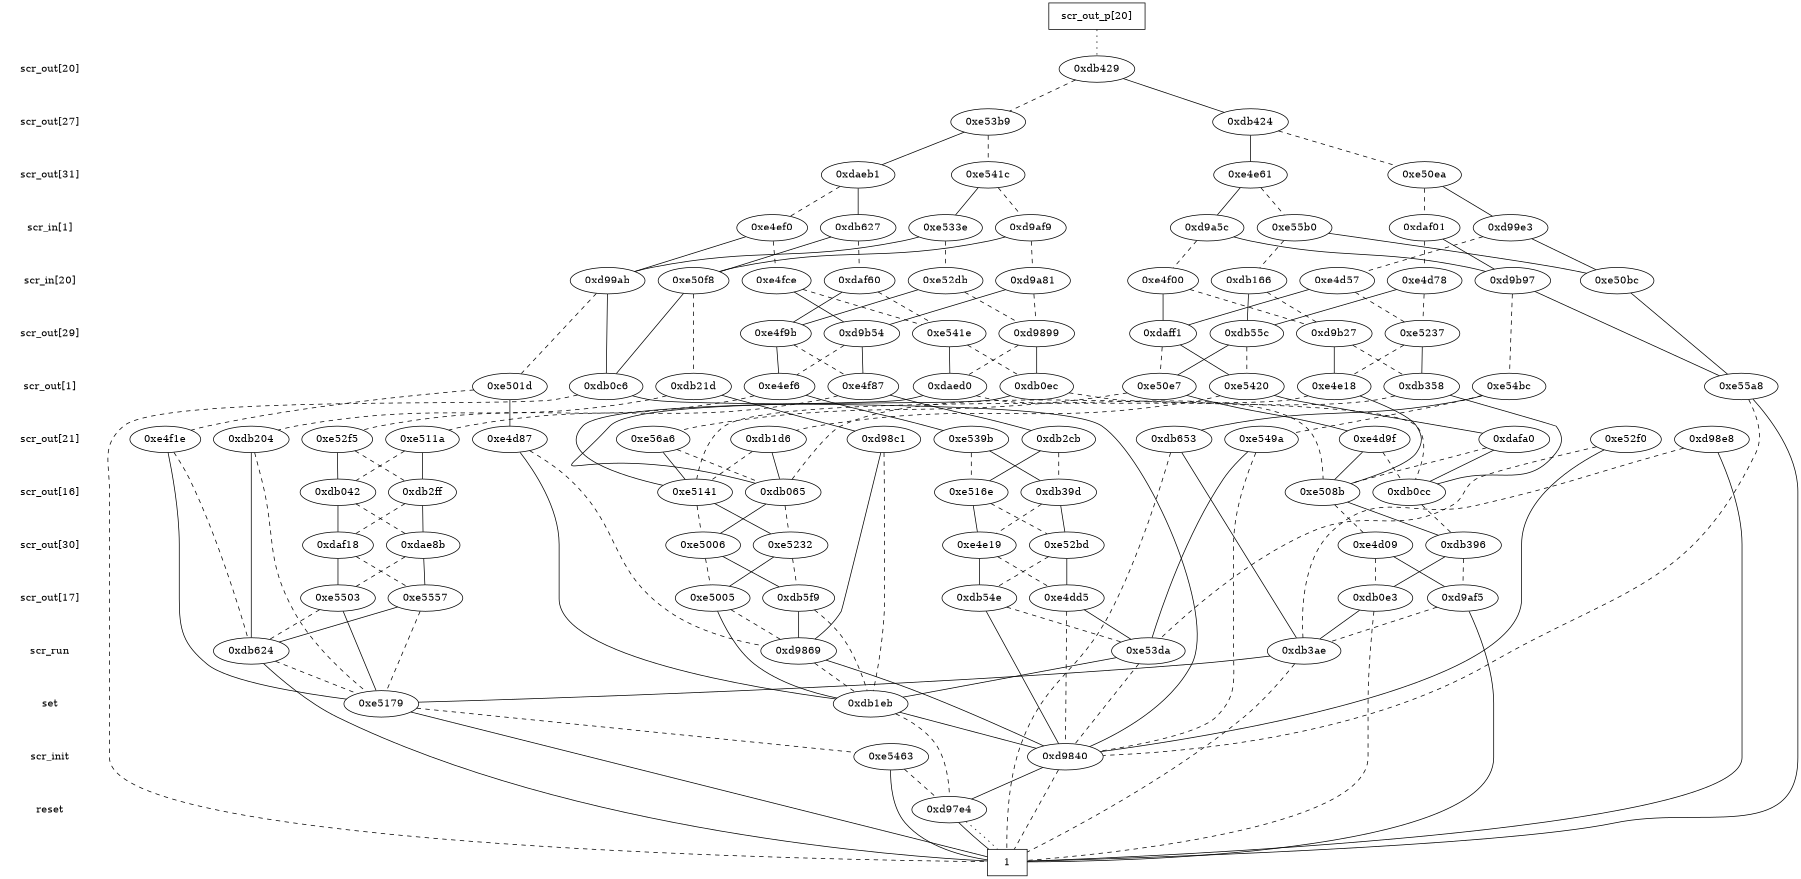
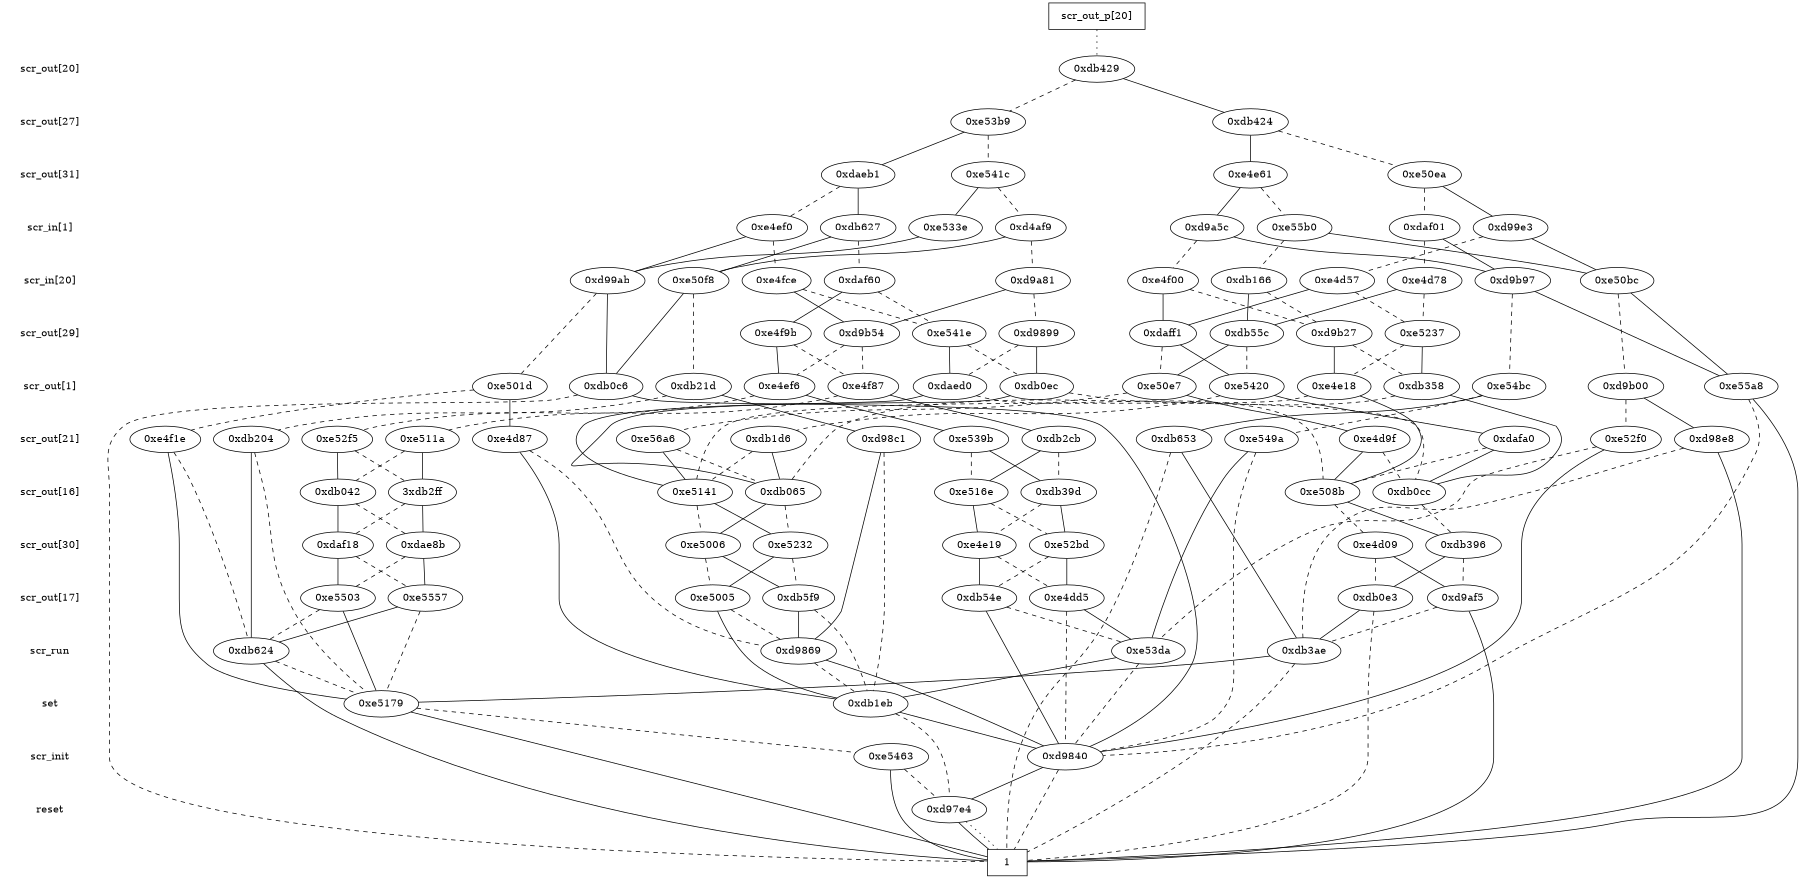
  digraph {
    edge [dir=none]
    "CONST NODES" [shape=plaintext style=invis]
    " scr_out[20] " [shape=plaintext]
    " scr_out[27] " [shape=plaintext]
    " scr_out[31] " [shape=plaintext]
    " scr_in[1] " [shape=plaintext]
    " scr_in[20] " [shape=plaintext]
    " scr_out[29] " [shape=plaintext]
    " scr_out[1] " [shape=plaintext]
    " scr_out[21] " [shape=plaintext]
    " scr_out[16] " [shape=plaintext]
    " scr_out[30] " [shape=plaintext]
    " scr_out[17] " [shape=plaintext]
    " scr_run " [shape=plaintext]
    " set " [shape=plaintext]
    " scr_init " [shape=plaintext]
    " reset " [shape=plaintext]
    "  scr_out_p[20]  " [shape=box]
    "0xdb429"
    "0xe53b9"
    "0xdb424"
    "0xe541c"
    "0xe50ea"
    "0xe4e61"
    "0xdaeb1"
    "0xe4ef0"
    "0xdaf01"
    "0xd9a5c"
    "0xe533e"
    "0xdb627"
    "0xd99e3"
    "0xe55b0"
-   "0xd9af9"
-   "0xe52db"
+   "0xd9af9" [label="0xd4af9"]
    "0xdaf60"
    "0xd9b97"
    "0xd99ab"
    "0xe50bc"
    "0xd9a81"
    "0xdb166"
    "0xe4d78"
    "0xe4fce"
    "0xe4f00"
    "0xe4d57"
    "0xe50f8"
    "0xe541e"
    "0xd9899"
    "0xdaff1"
    "0xd9b54"
    "0xe5237"
    "0xdb55c"
    "0xe4f9b"
    "0xd9b27"
    "0xe5420"
+   "0xd9b00"
    "0xe501d"
    "0xdb358"
    "0xe4f87"
    "0xdb0c6"
    "0xe4ef6"
    "0xdaed0"
    "0xdb21d"
    "0xdb0ec"
    "0xe55a8"
    "0xe4e18"
    "0xe50e7"
    "0xe54bc"
    "0xe4f1e"
    "0xdb1d6"
    "0xd98e8"
    "0xe549a"
    "0xd98c1"
    "0xdb653"
    "0xe52f5"
    "0xdb2cb"
    "0xdafa0"
    "0xe4d9f"
    "0xe56a6"
    "0xe4d87"
    "0xe52f0"
    "0xe539b"
    "0xe511a"
    "0xdb204"
    "0xdb39d"
    "0xdb0cc"
    "0xdb042"
    "0xe5141"
    "0xe508b"
    "0xe516e"
    "0xdb065"
-   "0xdb2ff"
+   "0xdb2ff" [label="3xdb2ff"]
    "0xe4e19"
    "0xdae8b"
    "0xe52bd"
    "0xe5006"
    "0xdb396"
    "0xdaf18"
    "0xe4d09"
    "0xe5232"
    "0xe5503"
    "0xd9af5"
    "0xe4dd5"
    "0xdb5f9"
    "0xdb0e3"
    "0xe5005"
    "0xdb54e"
    "0xe5557"
    "0xe53da"
    "0xdb3ae"
    "0xd9869"
    "0xdb624"
    "0xe5179"
    "0xdb1eb"
    "0xe5463"
    "0xd9840"
    "0xd97e4"
    n116 [label=1 shape=box]
    subgraph sub_1 {
      "CONST NODES"
      " scr_out[20] "
      " scr_out[27] "
      " scr_out[31] "
      " scr_in[1] "
      " scr_in[20] "
      " scr_out[29] "
      " scr_out[1] "
      " scr_out[21] "
      " scr_out[16] "
      " scr_out[30] "
      " scr_out[17] "
      " scr_run "
      " set "
      " scr_init "
      " reset "
    }
    subgraph sub_2 {
      rank=same
      "  scr_out_p[20]  "
    }
    subgraph sub_3 {
      rank=same
      " scr_out[20] "
      "0xdb429"
    }
    subgraph sub_4 {
      rank=same
      " scr_out[27] "
      "0xe53b9"
      "0xdb424"
    }
    subgraph sub_5 {
      rank=same
      " scr_out[31] "
      "0xe541c"
      "0xe50ea"
      "0xe4e61"
      "0xdaeb1"
    }
    subgraph sub_6 {
      rank=same
      " scr_in[1] "
      "0xe4ef0"
      "0xdaf01"
      "0xd9a5c"
      "0xe533e"
      "0xdb627"
      "0xd99e3"
      "0xe55b0"
      "0xd9af9"
    }
    subgraph sub_7 {
      rank=same
      " scr_in[20] "
-     "0xe52db"
      "0xdaf60"
      "0xd9b97"
      "0xd99ab"
      "0xe50bc"
      "0xd9a81"
      "0xdb166"
      "0xe4d78"
      "0xe4fce"
      "0xe4f00"
      "0xe4d57"
      "0xe50f8"
    }
    subgraph sub_8 {
      rank=same
      " scr_out[29] "
      "0xe541e"
      "0xd9899"
      "0xdaff1"
      "0xd9b54"
      "0xe5237"
      "0xdb55c"
      "0xe4f9b"
      "0xd9b27"
    }
    subgraph sub_9 {
      rank=same
      " scr_out[1] "
      "0xe5420"
+     "0xd9b00"
      "0xe501d"
      "0xdb358"
      "0xe4f87"
      "0xdb0c6"
      "0xe4ef6"
      "0xdaed0"
      "0xdb21d"
      "0xdb0ec"
      "0xe55a8"
      "0xe4e18"
      "0xe50e7"
      "0xe54bc"
    }
    subgraph sub_10 {
      rank=same
      " scr_out[21] "
      "0xe4f1e"
      "0xdb1d6"
      "0xd98e8"
      "0xe549a"
      "0xd98c1"
      "0xdb653"
      "0xe52f5"
      "0xdb2cb"
      "0xdafa0"
      "0xe4d9f"
      "0xe56a6"
      "0xe4d87"
      "0xe52f0"
      "0xe539b"
      "0xe511a"
      "0xdb204"
    }
    subgraph sub_11 {
      rank=same
      " scr_out[16] "
      "0xdb39d"
      "0xdb0cc"
      "0xdb042"
      "0xe5141"
      "0xe508b"
      "0xe516e"
      "0xdb065"
      "0xdb2ff"
    }
    subgraph sub_12 {
      rank=same
      " scr_out[30] "
      "0xe4e19"
      "0xdae8b"
      "0xe52bd"
      "0xe5006"
      "0xdb396"
      "0xdaf18"
      "0xe4d09"
      "0xe5232"
    }
    subgraph sub_13 {
      rank=same
      " scr_out[17] "
      "0xe5503"
      "0xd9af5"
      "0xe4dd5"
      "0xdb5f9"
      "0xdb0e3"
      "0xe5005"
      "0xdb54e"
      "0xe5557"
    }
    subgraph sub_14 {
      rank=same
      " scr_run "
      "0xe53da"
      "0xdb3ae"
      "0xd9869"
      "0xdb624"
    }
    subgraph sub_15 {
      rank=same
      " set "
      "0xe5179"
      "0xdb1eb"
    }
    subgraph sub_16 {
      rank=same
      " scr_init "
      "0xe5463"
      "0xd9840"
    }
    subgraph sub_17 {
      rank=same
      " reset "
      "0xd97e4"
    }
    subgraph sub_18 {
      rank=same
      "CONST NODES"
      subgraph sub_19 {
        rank=same
        n116
      }
    }
    " scr_out[20] " -> " scr_out[27] " [style=invis]
    " scr_out[27] " -> " scr_out[31] " [style=invis]
    " scr_out[31] " -> " scr_in[1] " [style=invis]
    " scr_in[1] " -> " scr_in[20] " [style=invis]
    " scr_in[20] " -> " scr_out[29] " [style=invis]
    " scr_out[29] " -> " scr_out[1] " [style=invis]
    " scr_out[1] " -> " scr_out[21] " [style=invis]
    " scr_out[21] " -> " scr_out[16] " [style=invis]
    " scr_out[16] " -> " scr_out[30] " [style=invis]
    " scr_out[30] " -> " scr_out[17] " [style=invis]
    " scr_out[17] " -> " scr_run " [style=invis]
    " scr_run " -> " set " [style=invis]
    " set " -> " scr_init " [style=invis]
    " scr_init " -> " reset " [style=invis]
    " reset " -> "CONST NODES" [style=invis]
    "  scr_out_p[20]  " -> "0xdb429" [style=dotted]
    "0xdb429" -> "0xe53b9" [style=dashed]
    "0xdb429" -> "0xdb424"
    "0xe53b9" -> "0xe541c" [style=dashed]
    "0xe53b9" -> "0xdaeb1"
    "0xdb424" -> "0xe50ea" [style=dashed]
    "0xdb424" -> "0xe4e61"
    "0xe541c" -> "0xe533e"
    "0xe541c" -> "0xd9af9" [style=dashed]
    "0xe50ea" -> "0xdaf01" [style=dashed]
    "0xe50ea" -> "0xd99e3"
    "0xe4e61" -> "0xd9a5c"
    "0xe4e61" -> "0xe55b0" [style=dashed]
    "0xdaeb1" -> "0xe4ef0" [style=dashed]
    "0xdaeb1" -> "0xdb627"
    "0xe4ef0" -> "0xd99ab"
    "0xe4ef0" -> "0xe4fce" [style=dashed]
    "0xdaf01" -> "0xd9b97"
    "0xdaf01" -> "0xe4d78" [style=dashed]
    "0xd9a5c" -> "0xd9b97"
    "0xd9a5c" -> "0xe4f00" [style=dashed]
-   "0xe533e" -> "0xe52db" [style=dashed]
    "0xe533e" -> "0xd99ab"
    "0xdb627" -> "0xdaf60" [style=dashed]
    "0xdb627" -> "0xe50f8"
    "0xd99e3" -> "0xe50bc"
    "0xd99e3" -> "0xe4d57" [style=dashed]
    "0xe55b0" -> "0xe50bc"
    "0xe55b0" -> "0xdb166" [style=dashed]
    "0xd9af9" -> "0xd9a81" [style=dashed]
    "0xd9af9" -> "0xe50f8"
-   "0xe52db" -> "0xd9899" [style=dashed]
-   "0xe52db" -> "0xe4f9b"
    "0xdaf60" -> "0xe541e" [style=dashed]
    "0xdaf60" -> "0xe4f9b"
    "0xd9b97" -> "0xe55a8"
    "0xd9b97" -> "0xe54bc" [style=dashed]
    "0xd99ab" -> "0xe501d" [style=dashed]
    "0xd99ab" -> "0xdb0c6"
+   "0xe50bc" -> "0xd9b00" [style=dashed]
    "0xe50bc" -> "0xe55a8"
    "0xd9a81" -> "0xd9899" [style=dashed]
    "0xd9a81" -> "0xd9b54"
    "0xdb166" -> "0xdb55c"
    "0xdb166" -> "0xd9b27" [style=dashed]
    "0xe4d78" -> "0xe5237" [style=dashed]
    "0xe4d78" -> "0xdb55c"
    "0xe4fce" -> "0xe541e" [style=dashed]
    "0xe4fce" -> "0xd9b54"
    "0xe4f00" -> "0xdaff1"
    "0xe4f00" -> "0xd9b27" [style=dashed]
    "0xe4d57" -> "0xdaff1"
    "0xe4d57" -> "0xe5237" [style=dashed]
    "0xe50f8" -> "0xdb0c6"
    "0xe50f8" -> "0xdb21d" [style=dashed]
    "0xe541e" -> "0xdaed0"
    "0xe541e" -> "0xdb0ec" [style=dashed]
    "0xd9899" -> "0xdaed0" [style=dashed]
    "0xd9899" -> "0xdb0ec"
    "0xdaff1" -> "0xe5420"
    "0xdaff1" -> "0xe50e7" [style=dashed]
-   "0xd9b54" -> "0xe4f87"
+   "0xd9b54" -> "0xe4f87" [style=dashed]
    "0xd9b54" -> "0xe4ef6" [style=dashed]
    "0xe5237" -> "0xdb358"
    "0xe5237" -> "0xe4e18" [style=dashed]
    "0xdb55c" -> "0xe5420" [style=dashed]
    "0xdb55c" -> "0xe50e7"
    "0xe4f9b" -> "0xe4f87" [style=dashed]
    "0xe4f9b" -> "0xe4ef6"
    "0xd9b27" -> "0xdb358" [style=dashed]
    "0xd9b27" -> "0xe4e18"
    "0xe5420" -> "0xdb1d6" [style=dashed]
    "0xe5420" -> "0xdafa0"
+   "0xd9b00" -> "0xd98e8"
+   "0xd9b00" -> "0xe52f0" [style=dashed]
    "0xe501d" -> "0xe4f1e" [style=dashed]
    "0xe501d" -> "0xe4d87"
    "0xdb358" -> "0xdb0cc"
    "0xdb358" -> "0xdb065" [style=dashed]
    "0xe4f87" -> "0xdb2cb"
    "0xe4f87" -> "0xe511a" [style=dashed]
    "0xdb0c6" -> "0xd9840"
    "0xdb0c6" -> n116 [style=dashed]
    "0xe4ef6" -> "0xe52f5" [style=dashed]
    "0xe4ef6" -> "0xe539b"
    "0xdaed0" -> "0xe5141"
    "0xdaed0" -> "0xe508b" [style=dashed]
    "0xdb21d" -> "0xd98c1"
    "0xdb21d" -> "0xdb204" [style=dashed]
    "0xdb0ec" -> "0xdb0cc" [style=dashed]
    "0xdb0ec" -> "0xdb065"
    "0xe55a8" -> "0xd9840" [style=dashed]
    "0xe55a8" -> n116
    "0xe4e18" -> "0xe5141" [style=dashed]
    "0xe4e18" -> "0xe508b"
    "0xe50e7" -> "0xe4d9f"
    "0xe50e7" -> "0xe56a6" [style=dashed]
    "0xe54bc" -> "0xe549a" [style=dashed]
    "0xe54bc" -> "0xdb653"
    "0xe4f1e" -> "0xdb624" [style=dashed]
    "0xe4f1e" -> "0xe5179"
    "0xdb1d6" -> "0xe5141" [style=dashed]
    "0xdb1d6" -> "0xdb065"
    "0xd98e8" -> "0xdb3ae" [style=dashed]
    "0xd98e8" -> n116
    "0xe549a" -> "0xe53da"
    "0xe549a" -> "0xd9840" [style=dashed]
    "0xd98c1" -> "0xd9869"
    "0xd98c1" -> "0xdb1eb" [style=dashed]
    "0xdb653" -> "0xdb3ae"
    "0xdb653" -> n116 [style=dashed]
    "0xe52f5" -> "0xdb042"
    "0xe52f5" -> "0xdb2ff" [style=dashed]
    "0xdb2cb" -> "0xdb39d" [style=dashed]
    "0xdb2cb" -> "0xe516e"
    "0xdafa0" -> "0xdb0cc"
    "0xdafa0" -> "0xe508b" [style=dashed]
    "0xe4d9f" -> "0xdb0cc" [style=dashed]
    "0xe4d9f" -> "0xe508b"
    "0xe56a6" -> "0xe5141"
    "0xe56a6" -> "0xdb065" [style=dashed]
    "0xe4d87" -> "0xd9869" [style=dashed]
    "0xe4d87" -> "0xdb1eb"
    "0xe52f0" -> "0xe53da" [style=dashed]
    "0xe52f0" -> "0xd9840"
    "0xe539b" -> "0xdb39d"
    "0xe539b" -> "0xe516e" [style=dashed]
    "0xe511a" -> "0xdb042" [style=dashed]
    "0xe511a" -> "0xdb2ff"
    "0xdb204" -> "0xdb624"
    "0xdb204" -> "0xe5179" [style=dashed]
    "0xdb39d" -> "0xe4e19" [style=dashed]
    "0xdb39d" -> "0xe52bd"
    "0xdb0cc" -> "0xdb396" [style=dashed]
    "0xdb042" -> "0xdae8b" [style=dashed]
    "0xdb042" -> "0xdaf18"
    "0xe5141" -> "0xe5006" [style=dashed]
    "0xe5141" -> "0xe5232"
    "0xe508b" -> "0xdb396"
    "0xe508b" -> "0xe4d09" [style=dashed]
    "0xe516e" -> "0xe4e19"
    "0xe516e" -> "0xe52bd" [style=dashed]
    "0xdb065" -> "0xe5006"
    "0xdb065" -> "0xe5232" [style=dashed]
    "0xdb2ff" -> "0xdae8b"
    "0xdb2ff" -> "0xdaf18" [style=dashed]
    "0xe4e19" -> "0xe4dd5" [style=dashed]
    "0xe4e19" -> "0xdb54e"
    "0xdae8b" -> "0xe5503" [style=dashed]
    "0xdae8b" -> "0xe5557"
    "0xe52bd" -> "0xe4dd5"
    "0xe52bd" -> "0xdb54e" [style=dashed]
    "0xe5006" -> "0xdb5f9"
    "0xe5006" -> "0xe5005" [style=dashed]
    "0xdb396" -> "0xd9af5" [style=dashed]
    "0xdb396" -> "0xdb0e3"
    "0xdaf18" -> "0xe5503"
    "0xdaf18" -> "0xe5557" [style=dashed]
    "0xe4d09" -> "0xd9af5"
    "0xe4d09" -> "0xdb0e3" [style=dashed]
    "0xe5232" -> "0xdb5f9" [style=dashed]
    "0xe5232" -> "0xe5005"
    "0xe5503" -> "0xdb624" [style=dashed]
    "0xe5503" -> "0xe5179"
    "0xd9af5" -> "0xdb3ae" [style=dashed]
    "0xd9af5" -> n116
    "0xe4dd5" -> "0xe53da"
    "0xe4dd5" -> "0xd9840" [style=dashed]
    "0xdb5f9" -> "0xd9869"
    "0xdb5f9" -> "0xdb1eb" [style=dashed]
    "0xdb0e3" -> "0xdb3ae"
    "0xdb0e3" -> n116 [style=dashed]
    "0xe5005" -> "0xd9869" [style=dashed]
    "0xe5005" -> "0xdb1eb"
    "0xdb54e" -> "0xe53da" [style=dashed]
    "0xdb54e" -> "0xd9840"
    "0xe5557" -> "0xdb624"
    "0xe5557" -> "0xe5179" [style=dashed]
    "0xe53da" -> "0xdb1eb"
    "0xe53da" -> "0xd9840" [style=dashed]
    "0xdb3ae" -> "0xe5179"
    "0xdb3ae" -> n116 [style=dashed]
    "0xd9869" -> "0xdb1eb" [style=dashed]
    "0xd9869" -> "0xd9840"
    "0xdb624" -> "0xe5179" [style=dashed]
    "0xdb624" -> n116
    "0xe5179" -> "0xe5463" [style=dashed]
    "0xe5179" -> n116
    "0xdb1eb" -> "0xd9840"
    "0xdb1eb" -> "0xd97e4" [style=dashed]
    "0xe5463" -> "0xd97e4" [style=dashed]
    "0xe5463" -> n116
    "0xd9840" -> "0xd97e4"
    "0xd9840" -> n116 [style=dashed]
    "0xd97e4" -> n116
    "0xd97e4" -> n116 [style=dotted]
  }
